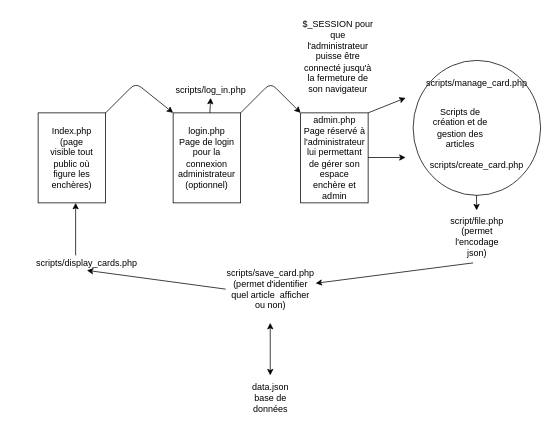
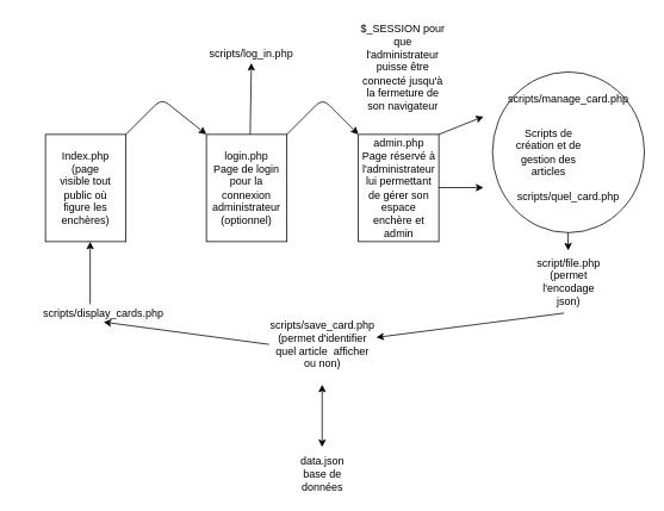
  <mxCell id="0" />
  <mxCell id="1" parent="0" />
  <mxCell id="2" value="" style="ellipse;whiteSpace=wrap;html=1;" vertex="1" parent="1"><mxGeometry x="550" y="80" width="170" height="180" as="geometry" /></mxCell>
  <mxCell id="3" value="" style="rounded=0;whiteSpace=wrap;html=1;" vertex="1" parent="1"><mxGeometry x="50" y="150" width="90" height="120" as="geometry" /></mxCell>
  <mxCell id="4" value="&lt;div&gt;Index.php (page visible tout public où figure les enchères)&lt;/div&gt;" style="text;html=1;strokeColor=none;fillColor=none;align=center;verticalAlign=middle;whiteSpace=wrap;rounded=0;" vertex="1" parent="1"><mxGeometry x="65" y="160" width="60" height="100" as="geometry" /></mxCell>
  <mxCell id="5" value="" style="rounded=0;whiteSpace=wrap;html=1;" vertex="1" parent="1"><mxGeometry x="230" y="150" width="90" height="120" as="geometry" /></mxCell>
  <mxCell id="6" value="" style="rounded=0;whiteSpace=wrap;html=1;" vertex="1" parent="1"><mxGeometry x="400" y="150" width="90" height="120" as="geometry" /></mxCell>
  <mxCell id="7" value="login.php &lt;br&gt;&lt;div&gt;Page de login pour la connexion administrateur (optionnel)&lt;/div&gt;" style="text;html=1;strokeColor=none;fillColor=none;align=center;verticalAlign=middle;whiteSpace=wrap;rounded=0;" vertex="1" parent="1"><mxGeometry x="235" y="170" width="80" height="80" as="geometry" /></mxCell>
  <mxCell id="8" value="&lt;div&gt;admin.php Page réservé à l'administrateur lui permettant de gérer son espace enchère et admin&lt;/div&gt;" style="text;html=1;strokeColor=none;fillColor=none;align=center;verticalAlign=middle;whiteSpace=wrap;rounded=0;" vertex="1" parent="1"><mxGeometry x="402.5" y="155" width="85" height="110" as="geometry" /></mxCell>
  <mxCell id="9" value="" style="endArrow=classic;html=1;exitX=1;exitY=0;exitDx=0;exitDy=0;entryX=0;entryY=0;entryDx=0;entryDy=0;" edge="1" parent="1" source="3" target="5"><mxGeometry width="50" height="50" relative="1" as="geometry"><mxPoint x="300" y="310" as="sourcePoint" /><mxPoint x="350" y="260" as="targetPoint" /><Array as="points"><mxPoint x="180" y="110" /></Array></mxGeometry></mxCell>
  <mxCell id="10" value="" style="endArrow=classic;html=1;entryX=0;entryY=0;entryDx=0;entryDy=0;exitX=1;exitY=0;exitDx=0;exitDy=0;" edge="1" parent="1" source="5" target="6"><mxGeometry width="50" height="50" relative="1" as="geometry"><mxPoint x="300" y="250" as="sourcePoint" /><mxPoint x="350" y="200" as="targetPoint" /><Array as="points"><mxPoint x="360" y="110" /></Array></mxGeometry></mxCell>
  <mxCell id="11" value="" style="endArrow=classic;html=1;" edge="1" parent="1"><mxGeometry width="50" height="50" relative="1" as="geometry"><mxPoint x="490" y="150" as="sourcePoint" /><mxPoint x="540" y="130" as="targetPoint" /></mxGeometry></mxCell>
  <mxCell id="12" value="" style="endArrow=classic;html=1;" edge="1" parent="1"><mxGeometry width="50" height="50" relative="1" as="geometry"><mxPoint x="490" y="209.5" as="sourcePoint" /><mxPoint x="540" y="209.5" as="targetPoint" /></mxGeometry></mxCell>
  <mxCell id="13" value="&lt;div&gt;scripts/manage_card.php&lt;/div&gt;" style="text;html=1;strokeColor=none;fillColor=none;align=center;verticalAlign=middle;whiteSpace=wrap;rounded=0;" vertex="1" parent="1"><mxGeometry x="565" y="100" width="140" height="20" as="geometry" /></mxCell>
- <mxCell id="14" value="scripts/create_card.php" style="text;html=1;strokeColor=none;fillColor=none;align=center;verticalAlign=middle;whiteSpace=wrap;rounded=0;" vertex="1" parent="1"><mxGeometry x="565" y="210" width="140" height="20" as="geometry" /></mxCell>
+ <mxCell id="14" value="scripts/quel_card.php" style="text;html=1;strokeColor=none;fillColor=none;align=center;verticalAlign=middle;whiteSpace=wrap;rounded=0;" vertex="1" parent="1"><mxGeometry x="565" y="210" width="140" height="20" as="geometry" /></mxCell>
  <mxCell id="15" value="" style="endArrow=classic;html=1;" edge="1" parent="1" target="16"><mxGeometry width="50" height="50" relative="1" as="geometry"><mxPoint x="279" y="150" as="sourcePoint" /><mxPoint x="279" y="120" as="targetPoint" /></mxGeometry></mxCell>
- <mxCell id="16" value="&lt;div&gt;scripts/log_in.php&lt;/div&gt;" style="text;html=1;strokeColor=none;fillColor=none;align=center;verticalAlign=middle;whiteSpace=wrap;rounded=0;" vertex="1" parent="1"><mxGeometry x="230" y="110" width="101" height="20" as="geometry" /></mxCell>
+ <mxCell id="16" value="&lt;div&gt;scripts/log_in.php&lt;/div&gt;" style="text;html=1;strokeColor=none;fillColor=none;align=center;verticalAlign=middle;whiteSpace=wrap;rounded=0;" vertex="1" parent="1"><mxGeometry x="230" y="50" width="101" height="20" as="geometry" /></mxCell>
  <mxCell id="17" value="" style="endArrow=classic;html=1;" edge="1" parent="1"><mxGeometry width="50" height="50" relative="1" as="geometry"><mxPoint x="100" y="340" as="sourcePoint" /><mxPoint x="100" y="270" as="targetPoint" /></mxGeometry></mxCell>
  <mxCell id="18" value="scripts/display_cards.php" style="text;html=1;strokeColor=none;fillColor=none;align=center;verticalAlign=middle;whiteSpace=wrap;rounded=0;" vertex="1" parent="1"><mxGeometry x="20" y="340" width="190" height="20" as="geometry" /></mxCell>
  <mxCell id="19" value="" style="endArrow=classic;html=1;" edge="1" parent="1" target="20"><mxGeometry width="50" height="50" relative="1" as="geometry"><mxPoint x="634.5" y="260" as="sourcePoint" /><mxPoint x="635" y="300" as="targetPoint" /></mxGeometry></mxCell>
  <mxCell id="20" value="&lt;div&gt;script/file.php (permet l'encodage json)&lt;/div&gt;" style="text;html=1;strokeColor=none;fillColor=none;align=center;verticalAlign=middle;whiteSpace=wrap;rounded=0;" vertex="1" parent="1"><mxGeometry x="597.5" y="280" width="75" height="70" as="geometry" /></mxCell>
  <mxCell id="21" value="" style="endArrow=classic;html=1;" edge="1" parent="1" target="22"><mxGeometry width="50" height="50" relative="1" as="geometry"><mxPoint x="630" y="350" as="sourcePoint" /><mxPoint x="600" y="400" as="targetPoint" /></mxGeometry></mxCell>
  <mxCell id="22" value="scripts/save_card.php (permet d'identifier quel article&amp;nbsp; afficher ou non)" style="text;html=1;strokeColor=none;fillColor=none;align=center;verticalAlign=middle;whiteSpace=wrap;rounded=0;" vertex="1" parent="1"><mxGeometry x="300" y="350" width="120" height="70" as="geometry" /></mxCell>
  <mxCell id="23" value="" style="endArrow=classic;html=1;exitX=0;exitY=0.5;exitDx=0;exitDy=0;entryX=0.5;entryY=1;entryDx=0;entryDy=0;" edge="1" parent="1" source="22" target="18"><mxGeometry width="50" height="50" relative="1" as="geometry"><mxPoint x="290" y="330" as="sourcePoint" /><mxPoint x="340" y="280" as="targetPoint" /></mxGeometry></mxCell>
  <mxCell id="24" value="&lt;div&gt;Scripts de création et de gestion des articles&lt;/div&gt;" style="text;html=1;strokeColor=none;fillColor=none;align=center;verticalAlign=middle;whiteSpace=wrap;rounded=0;" vertex="1" parent="1"><mxGeometry x="572.5" y="140" width="80" height="60" as="geometry" /></mxCell>
  <mxCell id="25" value="" style="endArrow=classic;startArrow=classic;html=1;" edge="1" parent="1"><mxGeometry width="50" height="50" relative="1" as="geometry"><mxPoint x="359.5" y="500" as="sourcePoint" /><mxPoint x="359.5" y="430" as="targetPoint" /></mxGeometry></mxCell>
  <mxCell id="26" value="&lt;div&gt;data.json&lt;/div&gt;&lt;div&gt;base de données&lt;br&gt;&lt;/div&gt;" style="text;html=1;strokeColor=none;fillColor=none;align=center;verticalAlign=middle;whiteSpace=wrap;rounded=0;" vertex="1" parent="1"><mxGeometry x="335" y="510" width="50" height="40" as="geometry" /></mxCell>
  <mxCell id="27" value="$_SESSION pour que l'administrateur puisse être connecté jusqu'à la fermeture de son navigateur" style="text;html=1;strokeColor=none;fillColor=none;align=center;verticalAlign=middle;whiteSpace=wrap;rounded=0;" vertex="1" parent="1"><mxGeometry x="400" y="20" width="100" height="110" as="geometry" /></mxCell>
